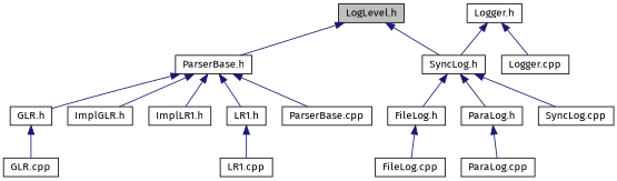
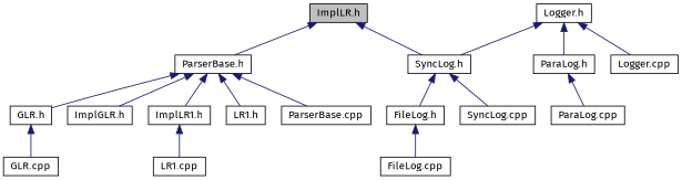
  digraph {
    fontname="Fira Sans"
    node [color=black fillcolor=white fontname="Fira Sans" fontsize=12 shape=record style=filled]
    edge [color=midnightblue dir=back fontname="Fira Sans" fontsize=12 labelfontname=Helvetica labelfontsize=12 style=solid]
-   n1 [fillcolor=grey75 fontcolor=black height=0.2 label="LogLevel.h" width=0.4]
+   n1 [fillcolor=grey75 fontcolor=black height=0.2 label="ImplLR.h" width=0.4]
    n2 [height=0.2 label="ParserBase.h" width=0.4]
    n3 [height=0.2 label="SyncLog.h" width=0.4]
    n4 [height=0.2 label="GLR.h" width=0.4]
    n5 [height=0.2 label="ImplGLR.h" width=0.4]
    n6 [height=0.2 label="ImplLR1.h" width=0.4]
    n7 [height=0.2 label="LR1.h" width=0.4]
    n8 [height=0.2 label="ParserBase.cpp" width=0.4]
    n9 [height=0.2 label="FileLog.h" width=0.4]
    n10 [height=0.2 label="ParaLog.h" width=0.4]
    n11 [height=0.2 label="SyncLog.cpp" width=0.4]
    n12 [height=0.2 label="GLR.cpp" width=0.4]
    n13 [height=0.2 label="LR1.cpp" width=0.4]
    n14 [height=0.2 label="FileLog.cpp" width=0.4]
    n15 [height=0.2 label="Logger.h" width=0.4]
    n16 [height=0.2 label="Logger.cpp" width=0.4]
    n17 [height=0.2 label="ParaLog.cpp" width=0.4]
    n1 -> n2
    n1 -> n3
    n2 -> n4
    n2 -> n5
    n2 -> n6
    n2 -> n7
    n2 -> n8
    n3 -> n9
-   n3 -> n10
+   n15 -> n10
    n3 -> n11
    n4 -> n12
-   n7 -> n13
+   n6 -> n13
    n9 -> n14
    n10 -> n17
    n15 -> n3
    n15 -> n16
  }
